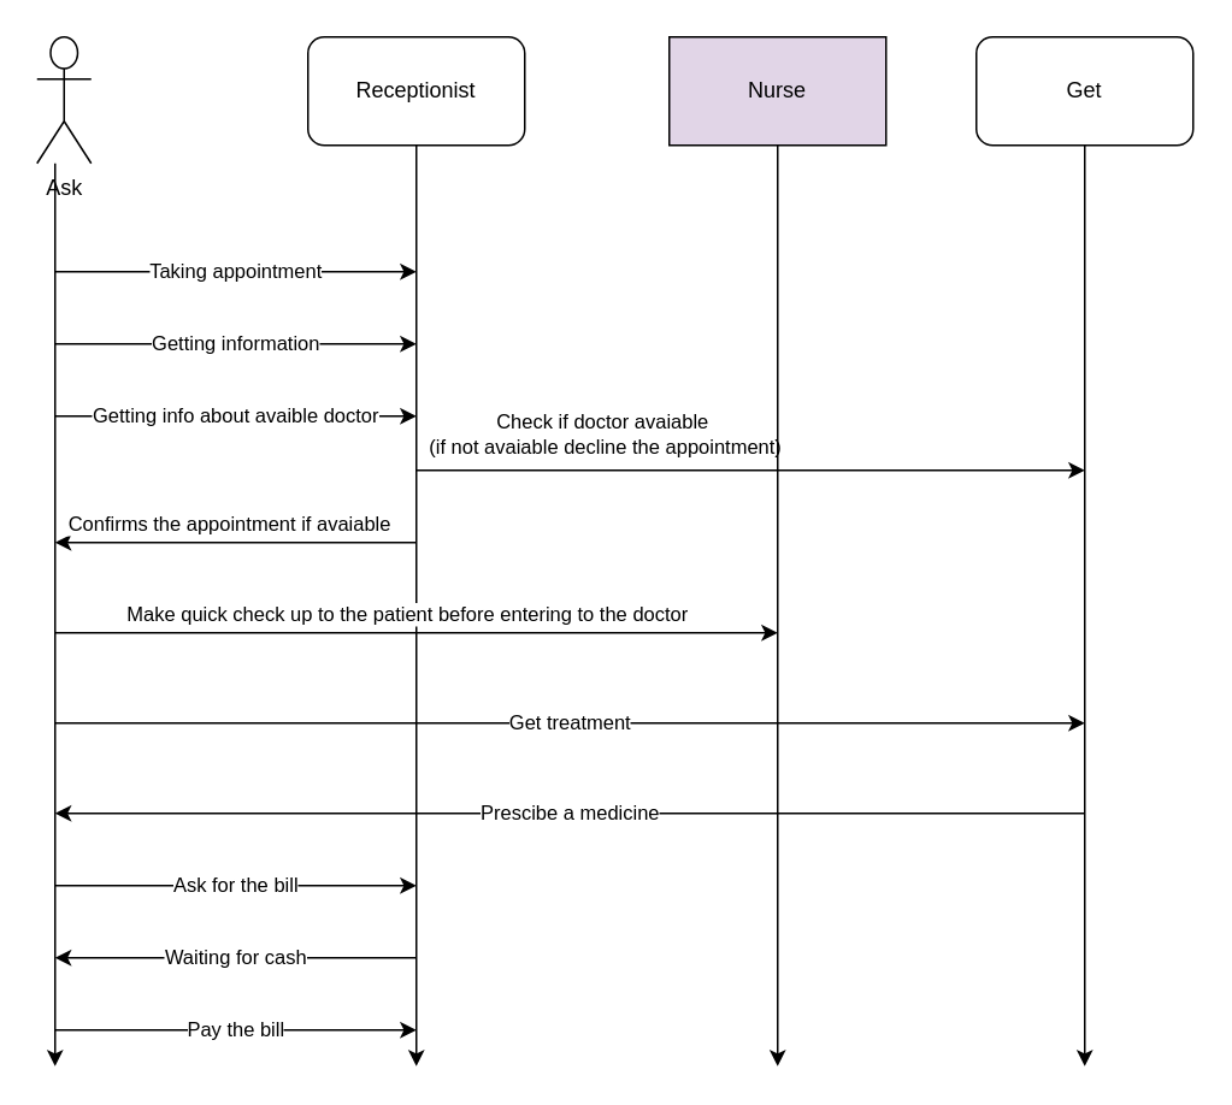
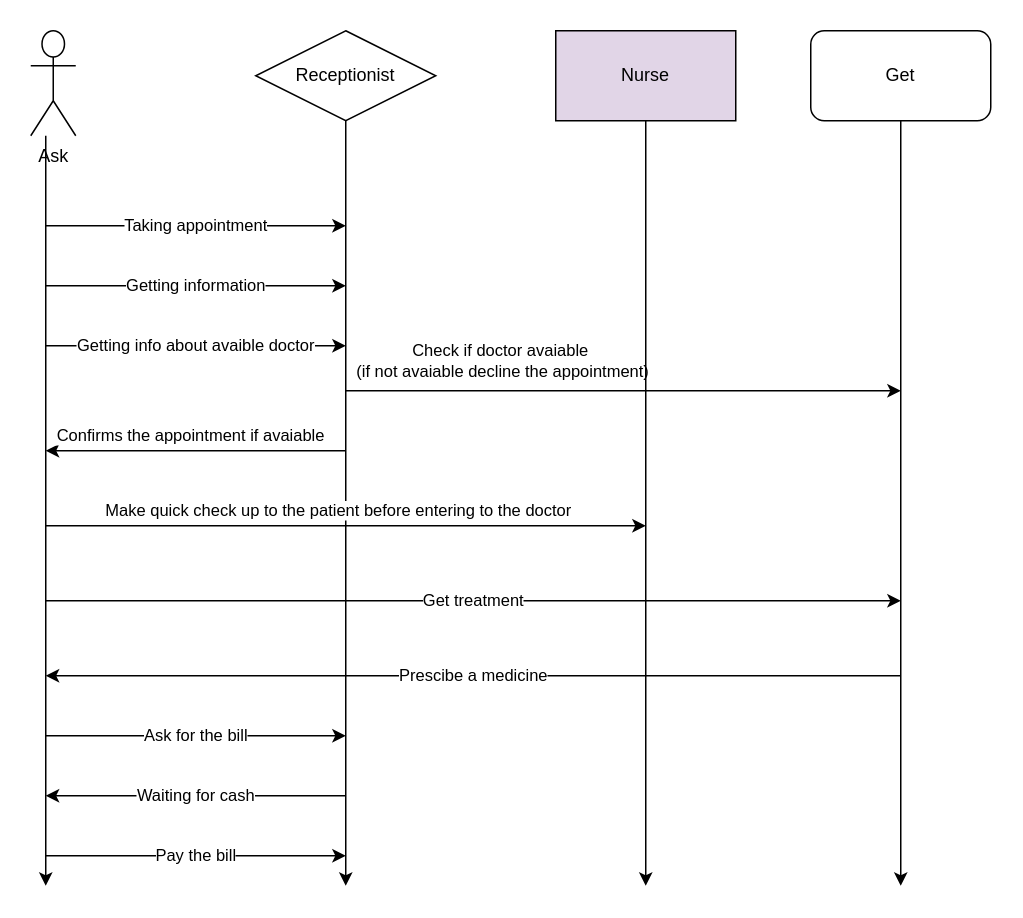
  <mxCell id="0" />
  <mxCell id="1" parent="0" />
  <mxCell id="2" style="edgeStyle=orthogonalEdgeStyle;rounded=0;orthogonalLoop=1;jettySize=auto;html=1;" edge="1" parent="1" source="3"><mxGeometry relative="1" as="geometry"><mxPoint x="30" y="590" as="targetPoint" /><Array as="points"><mxPoint x="30" y="300" /><mxPoint x="30" y="300" /></Array></mxGeometry></mxCell>
  <mxCell id="3" value="Ask&lt;br&gt;" style="shape=umlActor;verticalLabelPosition=bottom;verticalAlign=top;html=1;outlineConnect=0;" vertex="1" parent="1"><mxGeometry x="20" y="20" width="30" height="70" as="geometry" /></mxCell>
  <mxCell id="4" style="edgeStyle=orthogonalEdgeStyle;rounded=0;orthogonalLoop=1;jettySize=auto;html=1;exitX=0.5;exitY=1;exitDx=0;exitDy=0;" edge="1" parent="1" source="5"><mxGeometry relative="1" as="geometry"><mxPoint x="230" y="590" as="targetPoint" /><Array as="points"><mxPoint x="230" y="450" /></Array></mxGeometry></mxCell>
- <mxCell id="5" value="Receptionist" style="rounded=1;whiteSpace=wrap;html=1;" vertex="1" parent="1"><mxGeometry x="170" y="20" width="120" height="60" as="geometry" /></mxCell>
+ <mxCell id="5" value="Receptionist" style="rhombus;whiteSpace=wrap;html=1;" vertex="1" parent="1"><mxGeometry x="170" y="20" width="120" height="60" as="geometry" /></mxCell>
  <mxCell id="6" style="edgeStyle=orthogonalEdgeStyle;rounded=0;orthogonalLoop=1;jettySize=auto;html=1;" edge="1" parent="1" source="7"><mxGeometry relative="1" as="geometry"><mxPoint x="600" y="590" as="targetPoint" /><Array as="points"><mxPoint x="600" y="440" /></Array></mxGeometry></mxCell>
  <mxCell id="7" value="Get" style="rounded=1;whiteSpace=wrap;html=1;" vertex="1" parent="1"><mxGeometry x="540" y="20" width="120" height="60" as="geometry" /></mxCell>
  <mxCell id="8" value="Taking appointment&lt;br&gt;" style="endArrow=classic;html=1;rounded=0;" edge="1" parent="1"><mxGeometry width="50" height="50" relative="1" as="geometry"><mxPoint x="30" y="150" as="sourcePoint" /><mxPoint x="230" y="150" as="targetPoint" /><Array as="points"><mxPoint x="130" y="150" /></Array><mxPoint as="offset" /></mxGeometry></mxCell>
  <mxCell id="9" value="Getting information" style="endArrow=classic;html=1;rounded=0;" edge="1" parent="1"><mxGeometry width="50" height="50" relative="1" as="geometry"><mxPoint x="30" y="190" as="sourcePoint" /><mxPoint x="230" y="190" as="targetPoint" /><Array as="points"><mxPoint x="120" y="190" /></Array></mxGeometry></mxCell>
  <mxCell id="10" value="Getting info about avaible doctor" style="endArrow=classic;html=1;rounded=0;" edge="1" parent="1"><mxGeometry width="50" height="50" relative="1" as="geometry"><mxPoint x="30" y="230" as="sourcePoint" /><mxPoint x="230" y="230" as="targetPoint" /><Array as="points"><mxPoint x="120" y="230" /></Array></mxGeometry></mxCell>
  <mxCell id="11" value="Check if doctor avaiable&lt;br&gt;&amp;nbsp;(if not avaiable decline the appointment)" style="endArrow=classic;html=1;rounded=0;" edge="1" parent="1"><mxGeometry x="-0.444" y="20" width="50" height="50" relative="1" as="geometry"><mxPoint x="230" y="260" as="sourcePoint" /><mxPoint x="600" y="260" as="targetPoint" /><mxPoint as="offset" /></mxGeometry></mxCell>
  <mxCell id="12" value="&amp;nbsp;Confirms the appointment if avaiable" style="endArrow=classic;html=1;rounded=0;" edge="1" parent="1"><mxGeometry x="0.048" y="-10" width="50" height="50" relative="1" as="geometry"><mxPoint x="230" y="300" as="sourcePoint" /><mxPoint x="30" y="300" as="targetPoint" /><mxPoint as="offset" /></mxGeometry></mxCell>
  <mxCell id="13" style="edgeStyle=orthogonalEdgeStyle;rounded=0;orthogonalLoop=1;jettySize=auto;html=1;" edge="1" parent="1" source="14"><mxGeometry relative="1" as="geometry"><mxPoint x="430" y="590" as="targetPoint" /></mxGeometry></mxCell>
  <mxCell id="14" value="Nurse" style="rounded=0;whiteSpace=wrap;html=1;fillColor=#e1d5e7;" vertex="1" parent="1"><mxGeometry x="370" y="20" width="120" height="60" as="geometry" /></mxCell>
  <mxCell id="15" value="Make quick check up to the patient before entering to the doctor" style="endArrow=classic;html=1;rounded=0;" edge="1" parent="1"><mxGeometry x="-0.026" y="10" width="50" height="50" relative="1" as="geometry"><mxPoint x="30" y="350" as="sourcePoint" /><mxPoint x="430" y="350" as="targetPoint" /><mxPoint as="offset" /></mxGeometry></mxCell>
  <mxCell id="16" value="Get treatment" style="endArrow=classic;html=1;rounded=0;" edge="1" parent="1"><mxGeometry width="50" height="50" relative="1" as="geometry"><mxPoint x="30" y="400" as="sourcePoint" /><mxPoint x="600" y="400" as="targetPoint" /></mxGeometry></mxCell>
  <mxCell id="17" value="Prescibe a medicine" style="endArrow=classic;html=1;rounded=0;" edge="1" parent="1"><mxGeometry width="50" height="50" relative="1" as="geometry"><mxPoint x="600" y="450" as="sourcePoint" /><mxPoint x="30" y="450" as="targetPoint" /></mxGeometry></mxCell>
  <mxCell id="18" value="Ask for the bill" style="endArrow=classic;html=1;rounded=0;" edge="1" parent="1"><mxGeometry width="50" height="50" relative="1" as="geometry"><mxPoint x="30" y="490" as="sourcePoint" /><mxPoint x="230" y="490" as="targetPoint" /></mxGeometry></mxCell>
  <mxCell id="19" value="Waiting for cash" style="endArrow=classic;html=1;rounded=0;" edge="1" parent="1"><mxGeometry width="50" height="50" relative="1" as="geometry"><mxPoint x="230" y="530" as="sourcePoint" /><mxPoint x="30" y="530" as="targetPoint" /></mxGeometry></mxCell>
  <mxCell id="20" value="Pay the bill" style="endArrow=classic;html=1;rounded=0;" edge="1" parent="1"><mxGeometry width="50" height="50" relative="1" as="geometry"><mxPoint x="30" y="570" as="sourcePoint" /><mxPoint x="230" y="570" as="targetPoint" /></mxGeometry></mxCell>
